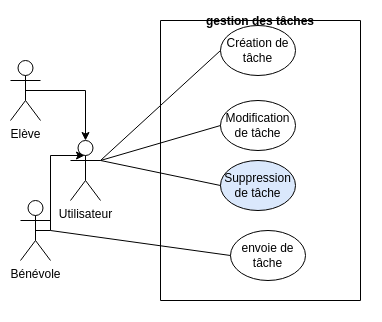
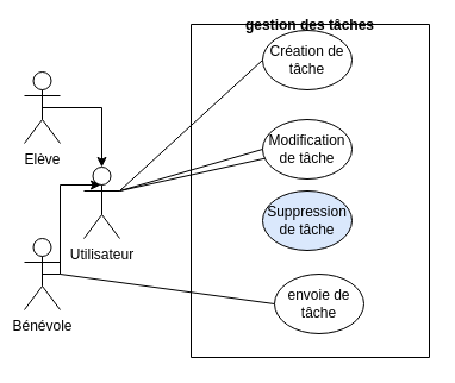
  <mxCell id="0" />
  <mxCell id="1" parent="0" />
  <mxCell id="2" value="&lt;font style=&quot;vertical-align: inherit&quot;&gt;&lt;font style=&quot;vertical-align: inherit&quot;&gt;Utilisateur&lt;/font&gt;&lt;/font&gt;" style="shape=umlActor;verticalLabelPosition=bottom;verticalAlign=top;html=1;outlineConnect=0;" parent="1" vertex="1"><mxGeometry x="70" y="140" width="30" height="60" as="geometry" /></mxCell>
  <mxCell id="3" style="edgeStyle=orthogonalEdgeStyle;rounded=0;orthogonalLoop=1;jettySize=auto;html=1;exitX=0.5;exitY=0.5;exitDx=0;exitDy=0;exitPerimeter=0;entryX=0.467;entryY=0.25;entryDx=0;entryDy=0;entryPerimeter=0;" parent="1" source="4" target="2" edge="1"><mxGeometry relative="1" as="geometry"><Array as="points"><mxPoint x="50" y="230" /><mxPoint x="50" y="155" /></Array></mxGeometry></mxCell>
  <mxCell id="4" value="&lt;font style=&quot;vertical-align: inherit&quot;&gt;&lt;font style=&quot;vertical-align: inherit&quot;&gt;&lt;font style=&quot;vertical-align: inherit&quot;&gt;&lt;font style=&quot;vertical-align: inherit&quot;&gt;Bénévole&lt;/font&gt;&lt;/font&gt;&lt;/font&gt;&lt;/font&gt;" style="shape=umlActor;verticalLabelPosition=bottom;verticalAlign=top;html=1;outlineConnect=0;" parent="1" vertex="1"><mxGeometry x="20" y="200" width="30" height="60" as="geometry" /></mxCell>
  <mxCell id="5" style="edgeStyle=orthogonalEdgeStyle;rounded=0;orthogonalLoop=1;jettySize=auto;html=1;exitX=0.5;exitY=0.5;exitDx=0;exitDy=0;exitPerimeter=0;" parent="1" source="6" target="2" edge="1"><mxGeometry relative="1" as="geometry" /></mxCell>
- <mxCell id="6" value="&lt;font style=&quot;vertical-align: inherit&quot;&gt;&lt;font style=&quot;vertical-align: inherit&quot;&gt;Elève&lt;/font&gt;&lt;/font&gt;" style="shape=umlActor;verticalLabelPosition=bottom;verticalAlign=top;html=1;outlineConnect=0;" parent="1" vertex="1"><mxGeometry x="10" y="60" width="30" height="60" as="geometry" /></mxCell>
+ <mxCell id="6" value="&lt;font style=&quot;vertical-align: inherit&quot;&gt;&lt;font style=&quot;vertical-align: inherit&quot;&gt;Elève&lt;/font&gt;&lt;/font&gt;" style="shape=umlActor;verticalLabelPosition=bottom;verticalAlign=top;html=1;outlineConnect=0;" parent="1" vertex="1"><mxGeometry x="20" y="60" width="30" height="60" as="geometry" /></mxCell>
  <mxCell id="7" value="gestion des tâches" style="swimlane;startSize=0;" parent="1" vertex="1"><mxGeometry x="160" y="20" width="200" height="280" as="geometry" /></mxCell>
  <mxCell id="8" value="&lt;font style=&quot;vertical-align: inherit&quot;&gt;&lt;font style=&quot;vertical-align: inherit&quot;&gt;Création de tâche&lt;/font&gt;&lt;/font&gt;" style="ellipse;whiteSpace=wrap;html=1;" parent="7" vertex="1"><mxGeometry x="60" y="5" width="75" height="50" as="geometry" /></mxCell>
  <mxCell id="9" value="&lt;font style=&quot;vertical-align: inherit&quot;&gt;&lt;font style=&quot;vertical-align: inherit&quot;&gt;Modification de tâche&lt;/font&gt;&lt;/font&gt;" style="ellipse;whiteSpace=wrap;html=1;" parent="7" vertex="1"><mxGeometry x="60" y="80" width="75" height="50" as="geometry" /></mxCell>
  <mxCell id="10" value="&lt;font style=&quot;vertical-align: inherit&quot;&gt;&lt;font style=&quot;vertical-align: inherit&quot;&gt;envoie de tâche&lt;/font&gt;&lt;/font&gt;" style="ellipse;whiteSpace=wrap;html=1;" parent="7" vertex="1"><mxGeometry x="70" y="210" width="75" height="50" as="geometry" /></mxCell>
  <mxCell id="11" value="&lt;font style=&quot;vertical-align: inherit&quot;&gt;&lt;font style=&quot;vertical-align: inherit&quot;&gt;Suppression de tâche&lt;/font&gt;&lt;/font&gt;" style="ellipse;whiteSpace=wrap;html=1;fillColor=#dae8fc;" parent="7" vertex="1"><mxGeometry x="60" y="140" width="75" height="50" as="geometry" /></mxCell>
  <mxCell id="12" style="edgeStyle=orthogonalEdgeStyle;rounded=0;orthogonalLoop=1;jettySize=auto;html=1;exitX=0.5;exitY=1;exitDx=0;exitDy=0;" parent="1" source="7" target="7" edge="1"><mxGeometry relative="1" as="geometry" /></mxCell>
  <mxCell id="13" value="" style="endArrow=none;html=1;entryX=0;entryY=0.5;entryDx=0;entryDy=0;" parent="1" target="10" edge="1"><mxGeometry width="50" height="50" relative="1" as="geometry"><mxPoint x="50" y="230" as="sourcePoint" /><mxPoint x="350" y="140" as="targetPoint" /></mxGeometry></mxCell>
- <mxCell id="14" value="" style="endArrow=none;html=1;entryX=0;entryY=0.5;entryDx=0;entryDy=0;exitX=1;exitY=0.333;exitDx=0;exitDy=0;exitPerimeter=0;" parent="1" source="2" target="11" edge="1"><mxGeometry width="50" height="50" relative="1" as="geometry"><mxPoint x="110" y="160" as="sourcePoint" /><mxPoint x="350" y="140" as="targetPoint" /></mxGeometry></mxCell>
+ <mxCell id="14" value="" style="endArrow=none;html=1;exitX=1;exitY=0.333;exitDx=0;exitDy=0;exitPerimeter=0;" parent="1" source="2" target="9" edge="1"><mxGeometry width="50" height="50" relative="1" as="geometry"><mxPoint x="110" y="160" as="sourcePoint" /><mxPoint x="350" y="140" as="targetPoint" /></mxGeometry></mxCell>
  <mxCell id="15" value="" style="endArrow=none;html=1;entryX=0;entryY=0.5;entryDx=0;entryDy=0;" parent="1" target="9" edge="1"><mxGeometry width="50" height="50" relative="1" as="geometry"><mxPoint x="100" y="160" as="sourcePoint" /><mxPoint x="350" y="140" as="targetPoint" /></mxGeometry></mxCell>
  <mxCell id="16" value="" style="endArrow=none;html=1;exitX=1;exitY=0.333;exitDx=0;exitDy=0;exitPerimeter=0;entryX=0;entryY=0.5;entryDx=0;entryDy=0;" parent="1" source="2" target="8" edge="1"><mxGeometry width="50" height="50" relative="1" as="geometry"><mxPoint x="300" y="190" as="sourcePoint" /><mxPoint x="350" y="140" as="targetPoint" /></mxGeometry></mxCell>
